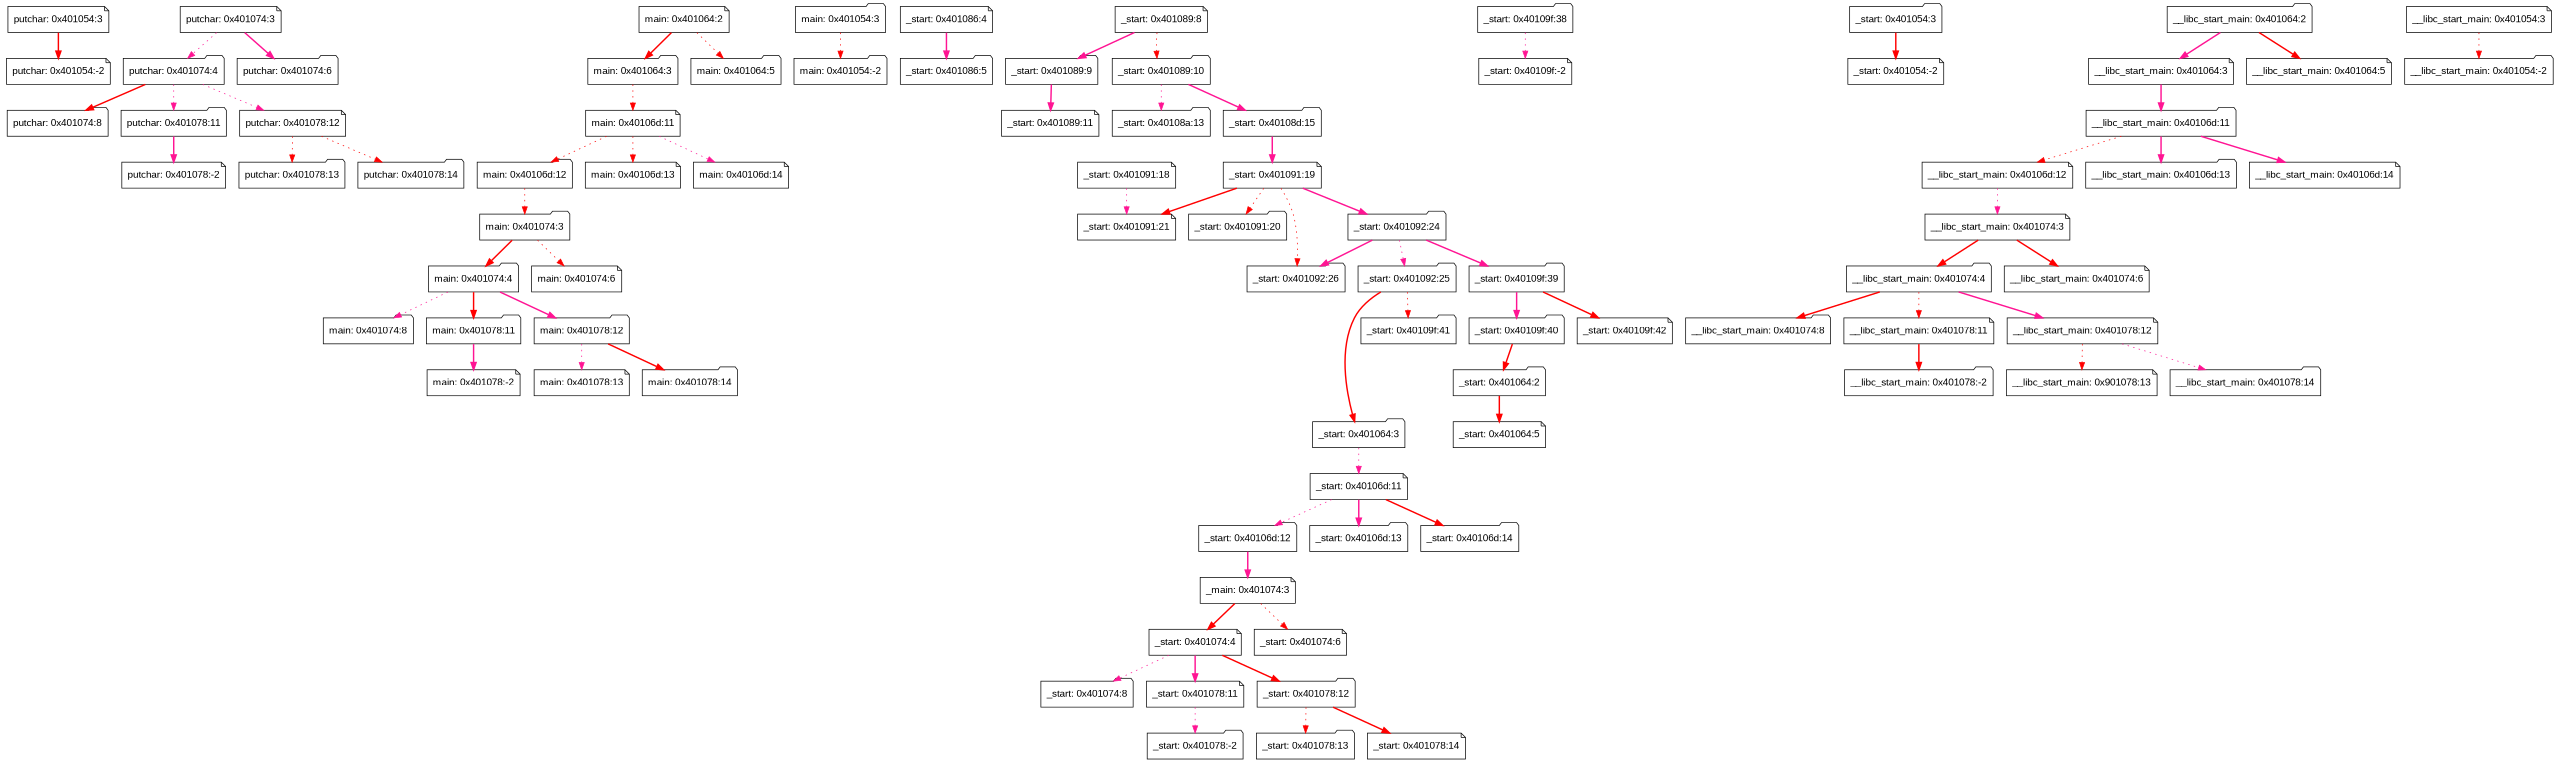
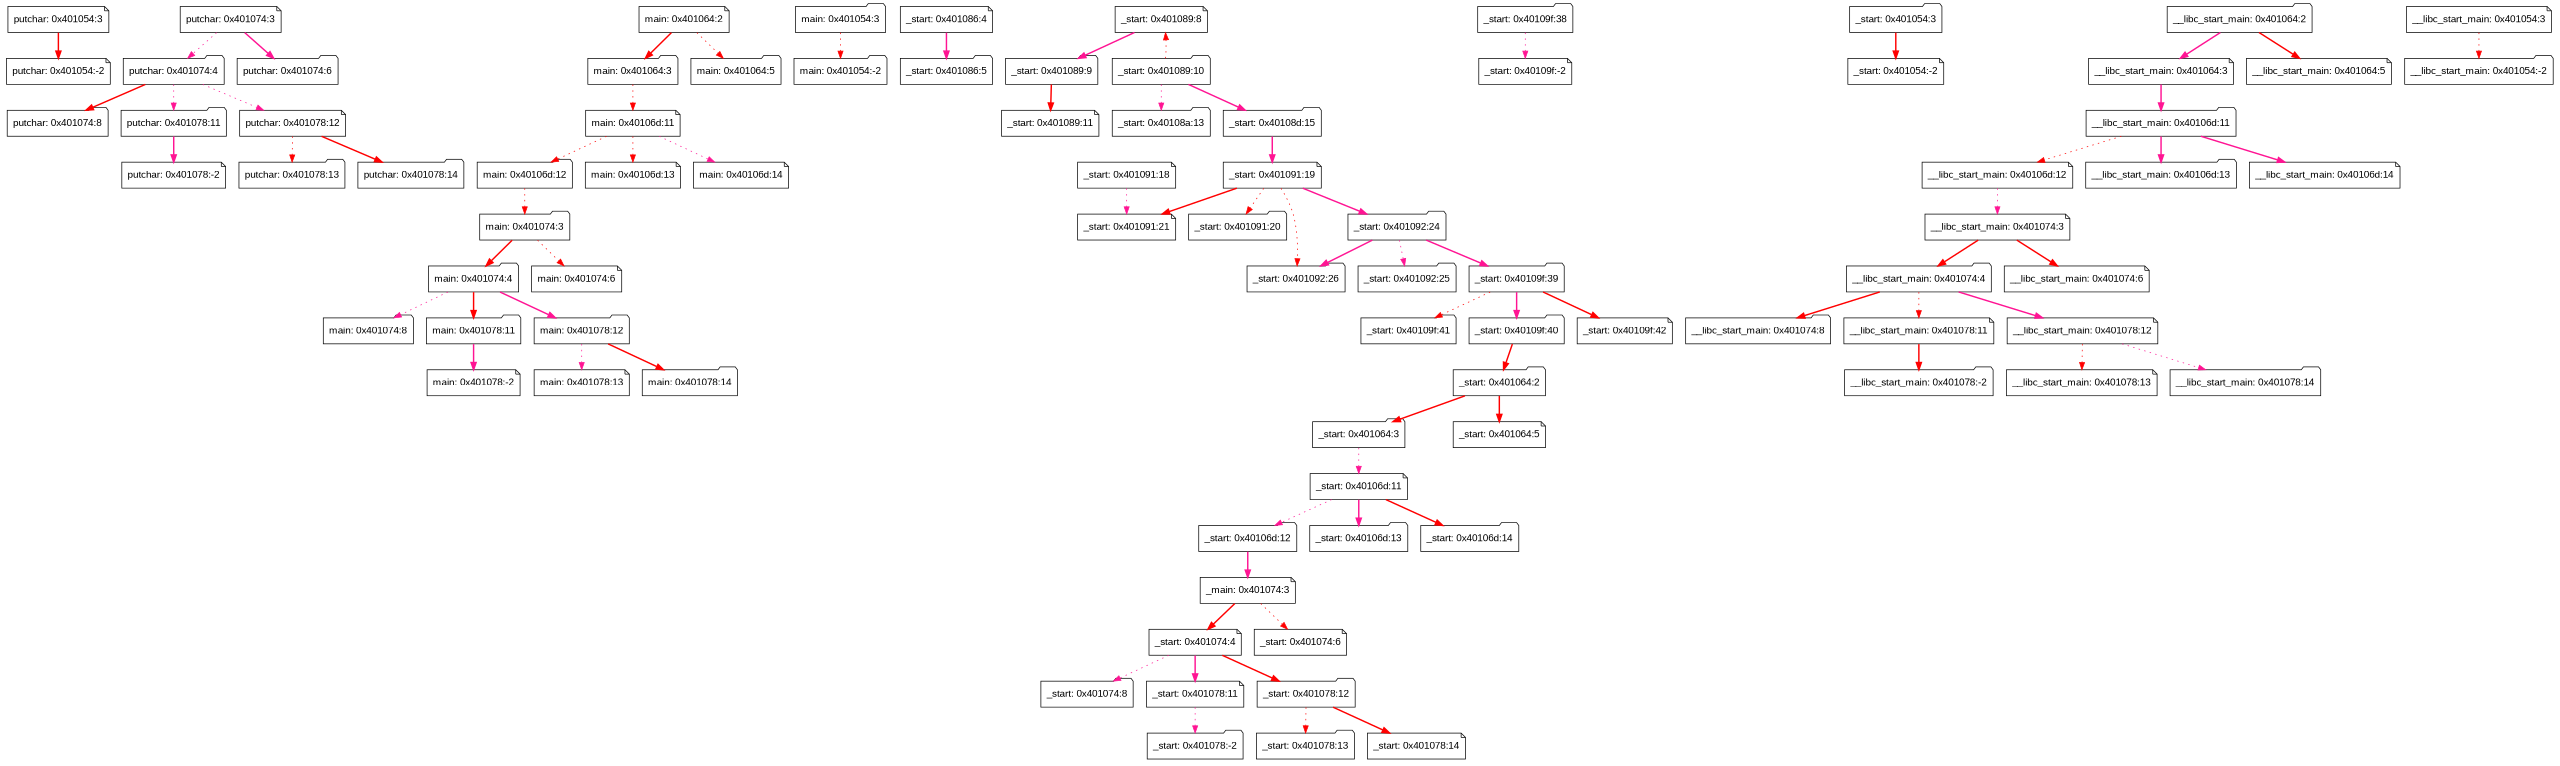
  strict digraph {
    fontname="Liberation Sans"
    node [fontname="Liberation Sans" shape=folder]
    edge [color=red fontname="Liberation Sans" style=bold]
    n1 [label="putchar: 0x401054:3" shape=note]
    n2 [label="putchar: 0x401054:-2" shape=note]
    n3 [label="putchar: 0x401074:3" shape=note]
    n4 [label="putchar: 0x401074:4"]
    n5 [label="putchar: 0x401074:6"]
    n6 [label="putchar: 0x401074:8"]
    n7 [label="putchar: 0x401078:11"]
    n8 [label="putchar: 0x401078:12" shape=note]
    n9 [label="putchar: 0x401078:-2" shape=note]
    n10 [label="putchar: 0x401078:13"]
    n11 [label="putchar: 0x401078:14"]
    n12 [label="main: 0x401064:2" shape=note]
    n13 [label="main: 0x401064:3"]
    n14 [label="main: 0x401064:5"]
    n15 [label="main: 0x40106d:11" shape=note]
    n16 [label="main: 0x40106d:12"]
    n17 [label="main: 0x40106d:13" shape=note]
    n18 [label="main: 0x40106d:14" shape=note]
    n19 [label="main: 0x401074:3"]
    n20 [label="main: 0x401074:4"]
    n21 [label="main: 0x401074:6" shape=note]
    n22 [label="main: 0x401074:8"]
    n23 [label="main: 0x401078:11"]
    n24 [label="main: 0x401078:12"]
    n25 [label="main: 0x401054:3"]
    n26 [label="main: 0x401054:-2"]
    n27 [label="main: 0x401078:-2" shape=note]
    n28 [label="main: 0x401078:13" shape=note]
    n29 [label="main: 0x401078:14"]
    n30 [label="_start: 0x401086:4" shape=note]
    n31 [label="_start: 0x401086:5"]
    n32 [label="_start: 0x401089:8" shape=note]
    n33 [label="_start: 0x401089:9"]
    n34 [label="_start: 0x401089:10"]
    n35 [label="_start: 0x401089:11" shape=note]
    n36 [label="_start: 0x40108a:13"]
    n37 [label="_start: 0x40108d:15"]
    n38 [label="_start: 0x401091:19" shape=note]
    n39 [label="_start: 0x401091:20"]
    n40 [label="_start: 0x401091:21" shape=note]
    n41 [label="_start: 0x401092:24"]
    n42 [label="_start: 0x401092:26"]
    n43 [label="_start: 0x401092:25"]
    n44 [label="_start: 0x40109f:39"]
    n45 [label="_start: 0x40109f:40"]
    n46 [label="_start: 0x40109f:41"]
    n47 [label="_start: 0x40109f:42" shape=note]
    n48 [label="_start: 0x401091:18" shape=note]
    n49 [label="_start: 0x401064:2"]
    n50 [label="_start: 0x401064:3"]
    n51 [label="_start: 0x401064:5" shape=note]
    n52 [label="_start: 0x40106d:11" shape=note]
    n53 [label="_start: 0x40109f:38"]
    n54 [label="_start: 0x40109f:-2" shape=note]
    n55 [label="_start: 0x40106d:12"]
    n56 [label="_start: 0x40106d:13"]
    n57 [label="_start: 0x40106d:14"]
    n58 [label="_main: 0x401074:3" shape=note]
    n59 [label="_start: 0x401074:4" shape=note]
    n60 [label="_start: 0x401074:6" shape=note]
    n61 [label="_start: 0x401074:8"]
    n62 [label="_start: 0x401078:11" shape=note]
    n63 [label="_start: 0x401078:12"]
    n64 [label="_start: 0x401054:3"]
    n65 [label="_start: 0x401054:-2" shape=note]
    n66 [label="_start: 0x401078:-2"]
    n67 [label="_start: 0x401078:13"]
    n68 [label="_start: 0x401078:14" shape=note]
    n69 [label="__libc_start_main: 0x401064:2"]
    n70 [label="__libc_start_main: 0x401064:3" shape=note]
    n71 [label="__libc_start_main: 0x401064:5" shape=note]
    n72 [label="__libc_start_main: 0x40106d:11"]
    n73 [label="__libc_start_main: 0x40106d:12" shape=note]
    n74 [label="__libc_start_main: 0x40106d:13"]
    n75 [label="__libc_start_main: 0x40106d:14" shape=note]
    n76 [label="__libc_start_main: 0x401074:3" shape=note]
    n77 [label="__libc_start_main: 0x401074:4"]
    n78 [label="__libc_start_main: 0x401074:6" shape=note]
    n79 [label="__libc_start_main: 0x401074:8"]
    n80 [label="__libc_start_main: 0x401078:11" shape=note]
    n81 [label="__libc_start_main: 0x401078:12" shape=note]
    n82 [label="__libc_start_main: 0x401054:3" shape=note]
    n83 [label="__libc_start_main: 0x401054:-2"]
    n84 [label="__libc_start_main: 0x401078:-2"]
-   n85 [label="__libc_start_main: 0x901078:13" shape=note]
+   n85 [label="__libc_start_main: 0x401078:13" shape=note]
    n86 [label="__libc_start_main: 0x401078:14"]
    n1 -> n2
    n3 -> n4 [color=deeppink style=dotted]
    n3 -> n5 [color=deeppink]
    n4 -> n6
    n4 -> n7 [color=deeppink style=dotted]
    n4 -> n8 [color=deeppink style=dotted]
    n7 -> n9 [color=deeppink]
    n8 -> n10 [style=dotted]
-   n8 -> n11 [style=dotted]
+   n8 -> n11
    n12 -> n13
    n12 -> n14 [style=dotted]
    n13 -> n15 [style=dotted]
    n15 -> n16 [style=dotted]
    n15 -> n17 [style=dotted]
    n15 -> n18 [color=deeppink style=dotted]
    n16 -> n19 [style=dotted]
    n19 -> n20
    n19 -> n21 [style=dotted]
    n20 -> n22 [color=deeppink style=dotted]
    n20 -> n23
    n20 -> n24 [color=deeppink]
    n23 -> n27 [color=deeppink]
    n24 -> n28 [color=deeppink style=dotted]
    n24 -> n29
    n25 -> n26 [style=dotted]
    n30 -> n31 [color=deeppink]
    n32 -> n33 [color=deeppink]
-   n32 -> n34 [style=dotted]
-   n33 -> n35 [color=deeppink]
+   n34 -> n32 [style=dotted]
+   n33 -> n35
    n34 -> n36 [color=deeppink style=dotted]
    n34 -> n37 [color=deeppink]
    n37 -> n38 [color=deeppink]
    n38 -> n39 [style=dotted]
    n38 -> n40
    n38 -> n41 [color=deeppink]
    n38 -> n42 [style=dotted]
    n41 -> n42 [color=deeppink]
    n41 -> n43 [color=deeppink style=dotted]
    n41 -> n44 [color=deeppink]
    n44 -> n45 [color=deeppink]
-   n43 -> n46 [style=dotted]
+   n44 -> n46 [style=dotted]
    n44 -> n47
    n45 -> n49
    n48 -> n40 [color=deeppink style=dotted]
-   n43 -> n50
+   n49 -> n50
    n49 -> n51
    n50 -> n52 [color=deeppink style=dotted]
    n52 -> n55 [color=deeppink style=dotted]
    n52 -> n56 [color=deeppink]
    n52 -> n57
    n53 -> n54 [color=deeppink style=dotted]
    n55 -> n58 [color=deeppink]
    n58 -> n59
    n58 -> n60 [style=dotted]
    n59 -> n61 [color=deeppink style=dotted]
    n59 -> n62 [color=deeppink]
    n59 -> n63
    n62 -> n66 [color=deeppink style=dotted]
    n63 -> n67 [style=dotted]
    n63 -> n68
    n64 -> n65
    n69 -> n70 [color=deeppink]
    n69 -> n71
    n70 -> n72 [color=deeppink]
    n72 -> n73 [style=dotted]
    n72 -> n74 [color=deeppink]
    n72 -> n75 [color=deeppink]
    n73 -> n76 [color=deeppink style=dotted]
    n76 -> n77
    n76 -> n78
    n77 -> n79
    n77 -> n80 [style=dotted]
    n77 -> n81 [color=deeppink]
    n80 -> n84
    n81 -> n85 [style=dotted]
    n81 -> n86 [color=deeppink style=dotted]
    n82 -> n83 [style=dotted]
  }
